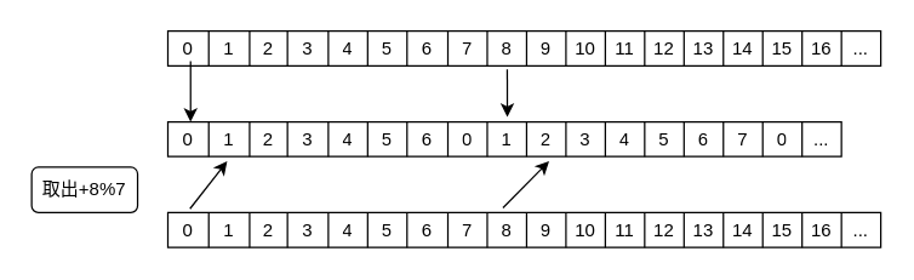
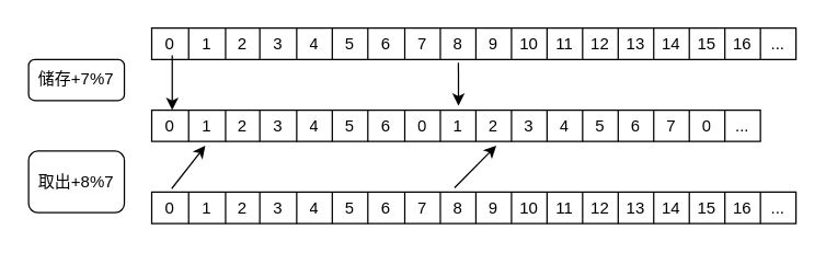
  <mxCell id="0" />
  <mxCell id="1" parent="0" />
  <mxCell id="2" value="" style="shape=table;html=1;whiteSpace=wrap;startSize=0;container=1;collapsible=0;childLayout=tableLayout;" vertex="1" parent="1"><mxGeometry x="110" y="20" width="471" height="23" as="geometry" /></mxCell>
  <mxCell id="3" value="" style="shape=tableRow;horizontal=0;startSize=0;swimlaneHead=0;swimlaneBody=0;top=0;left=0;bottom=0;right=0;collapsible=0;dropTarget=0;fillColor=none;points=[[0,0.5],[1,0.5]];portConstraint=eastwest;" vertex="1" parent="2"><mxGeometry width="471" height="23" as="geometry" /></mxCell>
  <mxCell id="4" value="0" style="shape=partialRectangle;html=1;whiteSpace=wrap;connectable=0;fillColor=none;top=0;left=0;bottom=0;right=0;overflow=hidden;" vertex="1" parent="3"><mxGeometry width="27" height="23" as="geometry"><mxRectangle width="27" height="23" as="alternateBounds" /></mxGeometry></mxCell>
  <mxCell id="5" value="1" style="shape=partialRectangle;html=1;whiteSpace=wrap;connectable=0;fillColor=none;top=0;left=0;bottom=0;right=0;overflow=hidden;" vertex="1" parent="3"><mxGeometry x="27" width="27" height="23" as="geometry"><mxRectangle width="27" height="23" as="alternateBounds" /></mxGeometry></mxCell>
  <mxCell id="6" value="2" style="shape=partialRectangle;html=1;whiteSpace=wrap;connectable=0;fillColor=none;top=0;left=0;bottom=0;right=0;overflow=hidden;" vertex="1" parent="3"><mxGeometry x="54" width="25" height="23" as="geometry"><mxRectangle width="25" height="23" as="alternateBounds" /></mxGeometry></mxCell>
  <mxCell id="7" value="3" style="shape=partialRectangle;html=1;whiteSpace=wrap;connectable=0;fillColor=none;top=0;left=0;bottom=0;right=0;overflow=hidden;" vertex="1" parent="3"><mxGeometry x="79" width="27" height="23" as="geometry"><mxRectangle width="27" height="23" as="alternateBounds" /></mxGeometry></mxCell>
  <mxCell id="8" value="4" style="shape=partialRectangle;html=1;whiteSpace=wrap;connectable=0;fillColor=none;top=0;left=0;bottom=0;right=0;overflow=hidden;" vertex="1" parent="3"><mxGeometry x="106" width="26" height="23" as="geometry"><mxRectangle width="26" height="23" as="alternateBounds" /></mxGeometry></mxCell>
  <mxCell id="9" value="5" style="shape=partialRectangle;html=1;whiteSpace=wrap;connectable=0;fillColor=none;top=0;left=0;bottom=0;right=0;overflow=hidden;" vertex="1" parent="3"><mxGeometry x="132" width="26" height="23" as="geometry"><mxRectangle width="26" height="23" as="alternateBounds" /></mxGeometry></mxCell>
  <mxCell id="10" value="6" style="shape=partialRectangle;html=1;whiteSpace=wrap;connectable=0;fillColor=none;top=0;left=0;bottom=0;right=0;overflow=hidden;" vertex="1" parent="3"><mxGeometry x="158" width="27" height="23" as="geometry"><mxRectangle width="27" height="23" as="alternateBounds" /></mxGeometry></mxCell>
  <mxCell id="11" value="7" style="shape=partialRectangle;html=1;whiteSpace=wrap;connectable=0;fillColor=none;top=0;left=0;bottom=0;right=0;overflow=hidden;" vertex="1" parent="3"><mxGeometry x="185" width="26" height="23" as="geometry"><mxRectangle width="26" height="23" as="alternateBounds" /></mxGeometry></mxCell>
  <mxCell id="12" value="8" style="shape=partialRectangle;html=1;whiteSpace=wrap;connectable=0;fillColor=none;top=0;left=0;bottom=0;right=0;overflow=hidden;" vertex="1" parent="3"><mxGeometry x="211" width="26" height="23" as="geometry"><mxRectangle width="26" height="23" as="alternateBounds" /></mxGeometry></mxCell>
  <mxCell id="13" value="9" style="shape=partialRectangle;html=1;whiteSpace=wrap;connectable=0;fillColor=none;top=0;left=0;bottom=0;right=0;overflow=hidden;" vertex="1" parent="3"><mxGeometry x="237" width="26" height="23" as="geometry"><mxRectangle width="26" height="23" as="alternateBounds" /></mxGeometry></mxCell>
  <mxCell id="14" value="10" style="shape=partialRectangle;html=1;whiteSpace=wrap;connectable=0;fillColor=none;top=0;left=0;bottom=0;right=0;overflow=hidden;" vertex="1" parent="3"><mxGeometry x="263" width="26" height="23" as="geometry"><mxRectangle width="26" height="23" as="alternateBounds" /></mxGeometry></mxCell>
  <mxCell id="15" value="11" style="shape=partialRectangle;html=1;whiteSpace=wrap;connectable=0;fillColor=none;top=0;left=0;bottom=0;right=0;overflow=hidden;" vertex="1" parent="3"><mxGeometry x="289" width="26" height="23" as="geometry"><mxRectangle width="26" height="23" as="alternateBounds" /></mxGeometry></mxCell>
  <mxCell id="16" value="12" style="shape=partialRectangle;html=1;whiteSpace=wrap;connectable=0;fillColor=none;top=0;left=0;bottom=0;right=0;overflow=hidden;" vertex="1" parent="3"><mxGeometry x="315" width="26" height="23" as="geometry"><mxRectangle width="26" height="23" as="alternateBounds" /></mxGeometry></mxCell>
  <mxCell id="17" value="13" style="shape=partialRectangle;html=1;whiteSpace=wrap;connectable=0;fillColor=none;top=0;left=0;bottom=0;right=0;overflow=hidden;" vertex="1" parent="3"><mxGeometry x="341" width="26" height="23" as="geometry"><mxRectangle width="26" height="23" as="alternateBounds" /></mxGeometry></mxCell>
  <mxCell id="18" value="14" style="shape=partialRectangle;html=1;whiteSpace=wrap;connectable=0;fillColor=none;top=0;left=0;bottom=0;right=0;overflow=hidden;" vertex="1" parent="3"><mxGeometry x="367" width="26" height="23" as="geometry"><mxRectangle width="26" height="23" as="alternateBounds" /></mxGeometry></mxCell>
  <mxCell id="19" value="15" style="shape=partialRectangle;html=1;whiteSpace=wrap;connectable=0;fillColor=none;top=0;left=0;bottom=0;right=0;overflow=hidden;" vertex="1" parent="3"><mxGeometry x="393" width="26" height="23" as="geometry"><mxRectangle width="26" height="23" as="alternateBounds" /></mxGeometry></mxCell>
  <mxCell id="20" value="16" style="shape=partialRectangle;html=1;whiteSpace=wrap;connectable=0;fillColor=none;top=0;left=0;bottom=0;right=0;overflow=hidden;" vertex="1" parent="3"><mxGeometry x="419" width="26" height="23" as="geometry"><mxRectangle width="26" height="23" as="alternateBounds" /></mxGeometry></mxCell>
  <mxCell id="21" value="..." style="shape=partialRectangle;html=1;whiteSpace=wrap;connectable=0;fillColor=none;top=0;left=0;bottom=0;right=0;overflow=hidden;" vertex="1" parent="3"><mxGeometry x="445" width="26" height="23" as="geometry"><mxRectangle width="26" height="23" as="alternateBounds" /></mxGeometry></mxCell>
  <mxCell id="22" value="" style="shape=table;html=1;whiteSpace=wrap;startSize=0;container=1;collapsible=0;childLayout=tableLayout;" vertex="1" parent="1"><mxGeometry x="110" y="80" width="445" height="23" as="geometry" /></mxCell>
  <mxCell id="23" value="" style="shape=tableRow;horizontal=0;startSize=0;swimlaneHead=0;swimlaneBody=0;top=0;left=0;bottom=0;right=0;collapsible=0;dropTarget=0;fillColor=none;points=[[0,0.5],[1,0.5]];portConstraint=eastwest;" vertex="1" parent="22"><mxGeometry width="445" height="23" as="geometry" /></mxCell>
  <mxCell id="24" value="0" style="shape=partialRectangle;html=1;whiteSpace=wrap;connectable=0;fillColor=none;top=0;left=0;bottom=0;right=0;overflow=hidden;" vertex="1" parent="23"><mxGeometry width="27" height="23" as="geometry"><mxRectangle width="27" height="23" as="alternateBounds" /></mxGeometry></mxCell>
  <mxCell id="25" value="1" style="shape=partialRectangle;html=1;whiteSpace=wrap;connectable=0;fillColor=none;top=0;left=0;bottom=0;right=0;overflow=hidden;" vertex="1" parent="23"><mxGeometry x="27" width="27" height="23" as="geometry"><mxRectangle width="27" height="23" as="alternateBounds" /></mxGeometry></mxCell>
  <mxCell id="26" value="2" style="shape=partialRectangle;html=1;whiteSpace=wrap;connectable=0;fillColor=none;top=0;left=0;bottom=0;right=0;overflow=hidden;" vertex="1" parent="23"><mxGeometry x="54" width="25" height="23" as="geometry"><mxRectangle width="25" height="23" as="alternateBounds" /></mxGeometry></mxCell>
  <mxCell id="27" value="3" style="shape=partialRectangle;html=1;whiteSpace=wrap;connectable=0;fillColor=none;top=0;left=0;bottom=0;right=0;overflow=hidden;" vertex="1" parent="23"><mxGeometry x="79" width="27" height="23" as="geometry"><mxRectangle width="27" height="23" as="alternateBounds" /></mxGeometry></mxCell>
  <mxCell id="28" value="4" style="shape=partialRectangle;html=1;whiteSpace=wrap;connectable=0;fillColor=none;top=0;left=0;bottom=0;right=0;overflow=hidden;" vertex="1" parent="23"><mxGeometry x="106" width="26" height="23" as="geometry"><mxRectangle width="26" height="23" as="alternateBounds" /></mxGeometry></mxCell>
  <mxCell id="29" value="5" style="shape=partialRectangle;html=1;whiteSpace=wrap;connectable=0;fillColor=none;top=0;left=0;bottom=0;right=0;overflow=hidden;" vertex="1" parent="23"><mxGeometry x="132" width="26" height="23" as="geometry"><mxRectangle width="26" height="23" as="alternateBounds" /></mxGeometry></mxCell>
  <mxCell id="30" value="6" style="shape=partialRectangle;html=1;whiteSpace=wrap;connectable=0;fillColor=none;top=0;left=0;bottom=0;right=0;overflow=hidden;" vertex="1" parent="23"><mxGeometry x="158" width="27" height="23" as="geometry"><mxRectangle width="27" height="23" as="alternateBounds" /></mxGeometry></mxCell>
  <mxCell id="31" value="0" style="shape=partialRectangle;html=1;whiteSpace=wrap;connectable=0;fillColor=none;top=0;left=0;bottom=0;right=0;overflow=hidden;" vertex="1" parent="23"><mxGeometry x="185" width="26" height="23" as="geometry"><mxRectangle width="26" height="23" as="alternateBounds" /></mxGeometry></mxCell>
  <mxCell id="32" value="1" style="shape=partialRectangle;html=1;whiteSpace=wrap;connectable=0;fillColor=none;top=0;left=0;bottom=0;right=0;overflow=hidden;" vertex="1" parent="23"><mxGeometry x="211" width="26" height="23" as="geometry"><mxRectangle width="26" height="23" as="alternateBounds" /></mxGeometry></mxCell>
  <mxCell id="33" value="2" style="shape=partialRectangle;html=1;whiteSpace=wrap;connectable=0;fillColor=none;top=0;left=0;bottom=0;right=0;overflow=hidden;" vertex="1" parent="23"><mxGeometry x="237" width="26" height="23" as="geometry"><mxRectangle width="26" height="23" as="alternateBounds" /></mxGeometry></mxCell>
  <mxCell id="34" value="3" style="shape=partialRectangle;html=1;whiteSpace=wrap;connectable=0;fillColor=none;top=0;left=0;bottom=0;right=0;overflow=hidden;" vertex="1" parent="23"><mxGeometry x="263" width="26" height="23" as="geometry"><mxRectangle width="26" height="23" as="alternateBounds" /></mxGeometry></mxCell>
  <mxCell id="35" value="4" style="shape=partialRectangle;html=1;whiteSpace=wrap;connectable=0;fillColor=none;top=0;left=0;bottom=0;right=0;overflow=hidden;" vertex="1" parent="23"><mxGeometry x="289" width="26" height="23" as="geometry"><mxRectangle width="26" height="23" as="alternateBounds" /></mxGeometry></mxCell>
  <mxCell id="36" value="5" style="shape=partialRectangle;html=1;whiteSpace=wrap;connectable=0;fillColor=none;top=0;left=0;bottom=0;right=0;overflow=hidden;" vertex="1" parent="23"><mxGeometry x="315" width="26" height="23" as="geometry"><mxRectangle width="26" height="23" as="alternateBounds" /></mxGeometry></mxCell>
  <mxCell id="37" value="6" style="shape=partialRectangle;html=1;whiteSpace=wrap;connectable=0;fillColor=none;top=0;left=0;bottom=0;right=0;overflow=hidden;" vertex="1" parent="23"><mxGeometry x="341" width="26" height="23" as="geometry"><mxRectangle width="26" height="23" as="alternateBounds" /></mxGeometry></mxCell>
  <mxCell id="38" value="7" style="shape=partialRectangle;html=1;whiteSpace=wrap;connectable=0;fillColor=none;top=0;left=0;bottom=0;right=0;overflow=hidden;" vertex="1" parent="23"><mxGeometry x="367" width="26" height="23" as="geometry"><mxRectangle width="26" height="23" as="alternateBounds" /></mxGeometry></mxCell>
  <mxCell id="39" value="0" style="shape=partialRectangle;html=1;whiteSpace=wrap;connectable=0;fillColor=none;top=0;left=0;bottom=0;right=0;overflow=hidden;" vertex="1" parent="23"><mxGeometry x="393" width="26" height="23" as="geometry"><mxRectangle width="26" height="23" as="alternateBounds" /></mxGeometry></mxCell>
  <mxCell id="40" value="..." style="shape=partialRectangle;html=1;whiteSpace=wrap;connectable=0;fillColor=none;top=0;left=0;bottom=0;right=0;overflow=hidden;" vertex="1" parent="23"><mxGeometry x="419" width="26" height="23" as="geometry"><mxRectangle width="26" height="23" as="alternateBounds" /></mxGeometry></mxCell>
- <mxCell id="42" value="取出+8%7" style="rounded=1;whiteSpace=wrap;html=1;" vertex="1" parent="1"><mxGeometry x="20" y="110" width="70" height="30" as="geometry" /></mxCell>
+ <mxCell id="41" value="储存+7%7" style="rounded=1;whiteSpace=wrap;html=1;" vertex="1" parent="1"><mxGeometry x="20" y="43" width="70" height="30" as="geometry" /></mxCell>
+ <mxCell id="42" value="取出+8%7" style="rounded=1;whiteSpace=wrap;html=1;" vertex="1" parent="1"><mxGeometry x="20" y="110" width="70" height="45" as="geometry" /></mxCell>
  <mxCell id="43" value="" style="endArrow=classic;html=1;" edge="1" parent="1"><mxGeometry width="50" height="50" relative="1" as="geometry"><mxPoint x="125" y="40" as="sourcePoint" /><mxPoint x="125" y="80" as="targetPoint" /></mxGeometry></mxCell>
  <mxCell id="44" value="" style="endArrow=classic;html=1;exitX=0.476;exitY=1.106;exitDx=0;exitDy=0;exitPerimeter=0;entryX=0.504;entryY=-0.136;entryDx=0;entryDy=0;entryPerimeter=0;" edge="1" parent="1" source="3" target="23"><mxGeometry width="50" height="50" relative="1" as="geometry"><mxPoint x="334" y="20" as="sourcePoint" /><mxPoint x="334" y="70" as="targetPoint" /></mxGeometry></mxCell>
  <mxCell id="45" value="" style="shape=table;html=1;whiteSpace=wrap;startSize=0;container=1;collapsible=0;childLayout=tableLayout;" vertex="1" parent="1"><mxGeometry x="110" y="140" width="471" height="23" as="geometry" /></mxCell>
  <mxCell id="46" value="" style="shape=tableRow;horizontal=0;startSize=0;swimlaneHead=0;swimlaneBody=0;top=0;left=0;bottom=0;right=0;collapsible=0;dropTarget=0;fillColor=none;points=[[0,0.5],[1,0.5]];portConstraint=eastwest;" vertex="1" parent="45"><mxGeometry width="471" height="23" as="geometry" /></mxCell>
  <mxCell id="47" value="0" style="shape=partialRectangle;html=1;whiteSpace=wrap;connectable=0;fillColor=none;top=0;left=0;bottom=0;right=0;overflow=hidden;" vertex="1" parent="46"><mxGeometry width="27" height="23" as="geometry"><mxRectangle width="27" height="23" as="alternateBounds" /></mxGeometry></mxCell>
  <mxCell id="48" value="1" style="shape=partialRectangle;html=1;whiteSpace=wrap;connectable=0;fillColor=none;top=0;left=0;bottom=0;right=0;overflow=hidden;" vertex="1" parent="46"><mxGeometry x="27" width="27" height="23" as="geometry"><mxRectangle width="27" height="23" as="alternateBounds" /></mxGeometry></mxCell>
  <mxCell id="49" value="2" style="shape=partialRectangle;html=1;whiteSpace=wrap;connectable=0;fillColor=none;top=0;left=0;bottom=0;right=0;overflow=hidden;" vertex="1" parent="46"><mxGeometry x="54" width="25" height="23" as="geometry"><mxRectangle width="25" height="23" as="alternateBounds" /></mxGeometry></mxCell>
  <mxCell id="50" value="3" style="shape=partialRectangle;html=1;whiteSpace=wrap;connectable=0;fillColor=none;top=0;left=0;bottom=0;right=0;overflow=hidden;" vertex="1" parent="46"><mxGeometry x="79" width="27" height="23" as="geometry"><mxRectangle width="27" height="23" as="alternateBounds" /></mxGeometry></mxCell>
  <mxCell id="51" value="4" style="shape=partialRectangle;html=1;whiteSpace=wrap;connectable=0;fillColor=none;top=0;left=0;bottom=0;right=0;overflow=hidden;" vertex="1" parent="46"><mxGeometry x="106" width="26" height="23" as="geometry"><mxRectangle width="26" height="23" as="alternateBounds" /></mxGeometry></mxCell>
  <mxCell id="52" value="5" style="shape=partialRectangle;html=1;whiteSpace=wrap;connectable=0;fillColor=none;top=0;left=0;bottom=0;right=0;overflow=hidden;" vertex="1" parent="46"><mxGeometry x="132" width="26" height="23" as="geometry"><mxRectangle width="26" height="23" as="alternateBounds" /></mxGeometry></mxCell>
  <mxCell id="53" value="6" style="shape=partialRectangle;html=1;whiteSpace=wrap;connectable=0;fillColor=none;top=0;left=0;bottom=0;right=0;overflow=hidden;" vertex="1" parent="46"><mxGeometry x="158" width="27" height="23" as="geometry"><mxRectangle width="27" height="23" as="alternateBounds" /></mxGeometry></mxCell>
  <mxCell id="54" value="7" style="shape=partialRectangle;html=1;whiteSpace=wrap;connectable=0;fillColor=none;top=0;left=0;bottom=0;right=0;overflow=hidden;" vertex="1" parent="46"><mxGeometry x="185" width="26" height="23" as="geometry"><mxRectangle width="26" height="23" as="alternateBounds" /></mxGeometry></mxCell>
  <mxCell id="55" value="8" style="shape=partialRectangle;html=1;whiteSpace=wrap;connectable=0;fillColor=none;top=0;left=0;bottom=0;right=0;overflow=hidden;" vertex="1" parent="46"><mxGeometry x="211" width="26" height="23" as="geometry"><mxRectangle width="26" height="23" as="alternateBounds" /></mxGeometry></mxCell>
  <mxCell id="56" value="9" style="shape=partialRectangle;html=1;whiteSpace=wrap;connectable=0;fillColor=none;top=0;left=0;bottom=0;right=0;overflow=hidden;" vertex="1" parent="46"><mxGeometry x="237" width="26" height="23" as="geometry"><mxRectangle width="26" height="23" as="alternateBounds" /></mxGeometry></mxCell>
  <mxCell id="57" value="10" style="shape=partialRectangle;html=1;whiteSpace=wrap;connectable=0;fillColor=none;top=0;left=0;bottom=0;right=0;overflow=hidden;" vertex="1" parent="46"><mxGeometry x="263" width="26" height="23" as="geometry"><mxRectangle width="26" height="23" as="alternateBounds" /></mxGeometry></mxCell>
  <mxCell id="58" value="11" style="shape=partialRectangle;html=1;whiteSpace=wrap;connectable=0;fillColor=none;top=0;left=0;bottom=0;right=0;overflow=hidden;" vertex="1" parent="46"><mxGeometry x="289" width="26" height="23" as="geometry"><mxRectangle width="26" height="23" as="alternateBounds" /></mxGeometry></mxCell>
  <mxCell id="59" value="12" style="shape=partialRectangle;html=1;whiteSpace=wrap;connectable=0;fillColor=none;top=0;left=0;bottom=0;right=0;overflow=hidden;" vertex="1" parent="46"><mxGeometry x="315" width="26" height="23" as="geometry"><mxRectangle width="26" height="23" as="alternateBounds" /></mxGeometry></mxCell>
  <mxCell id="60" value="13" style="shape=partialRectangle;html=1;whiteSpace=wrap;connectable=0;fillColor=none;top=0;left=0;bottom=0;right=0;overflow=hidden;" vertex="1" parent="46"><mxGeometry x="341" width="26" height="23" as="geometry"><mxRectangle width="26" height="23" as="alternateBounds" /></mxGeometry></mxCell>
  <mxCell id="61" value="14" style="shape=partialRectangle;html=1;whiteSpace=wrap;connectable=0;fillColor=none;top=0;left=0;bottom=0;right=0;overflow=hidden;" vertex="1" parent="46"><mxGeometry x="367" width="26" height="23" as="geometry"><mxRectangle width="26" height="23" as="alternateBounds" /></mxGeometry></mxCell>
  <mxCell id="62" value="15" style="shape=partialRectangle;html=1;whiteSpace=wrap;connectable=0;fillColor=none;top=0;left=0;bottom=0;right=0;overflow=hidden;" vertex="1" parent="46"><mxGeometry x="393" width="26" height="23" as="geometry"><mxRectangle width="26" height="23" as="alternateBounds" /></mxGeometry></mxCell>
  <mxCell id="63" value="16" style="shape=partialRectangle;html=1;whiteSpace=wrap;connectable=0;fillColor=none;top=0;left=0;bottom=0;right=0;overflow=hidden;" vertex="1" parent="46"><mxGeometry x="419" width="26" height="23" as="geometry"><mxRectangle width="26" height="23" as="alternateBounds" /></mxGeometry></mxCell>
  <mxCell id="64" value="..." style="shape=partialRectangle;html=1;whiteSpace=wrap;connectable=0;fillColor=none;top=0;left=0;bottom=0;right=0;overflow=hidden;" vertex="1" parent="46"><mxGeometry x="445" width="26" height="23" as="geometry"><mxRectangle width="26" height="23" as="alternateBounds" /></mxGeometry></mxCell>
  <mxCell id="65" value="" style="endArrow=classic;html=1;exitX=0.031;exitY=-0.111;exitDx=0;exitDy=0;exitPerimeter=0;entryX=0.088;entryY=1.131;entryDx=0;entryDy=0;entryPerimeter=0;" edge="1" parent="1" source="46" target="23"><mxGeometry width="50" height="50" relative="1" as="geometry"><mxPoint x="310" y="20" as="sourcePoint" /><mxPoint x="360" y="-30" as="targetPoint" /></mxGeometry></mxCell>
  <mxCell id="66" value="" style="endArrow=classic;html=1;exitX=0.47;exitY=-0.136;exitDx=0;exitDy=0;exitPerimeter=0;entryX=0.566;entryY=1.131;entryDx=0;entryDy=0;entryPerimeter=0;" edge="1" parent="1" source="46" target="23"><mxGeometry width="50" height="50" relative="1" as="geometry"><mxPoint x="134.601" y="147.447" as="sourcePoint" /><mxPoint x="159.16" y="116.013" as="targetPoint" /></mxGeometry></mxCell>
